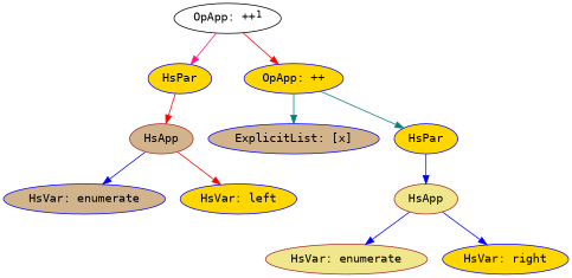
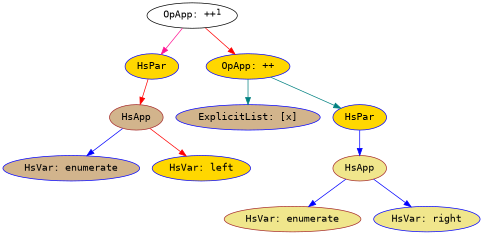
  digraph {
    fontname="DejaVu Sans Mono"
    node [style=filled fillcolor=gold color=blue fontname="DejaVu Sans Mono"]
    edge [color=blue fontname="DejaVu Sans Mono"]
    n1 [label=HsPar]
    n2 [label=HsApp fillcolor=tan color=brown]
    n3 [label="HsVar: enumerate" fillcolor=tan]
    n4 [label="HsVar: left"]
    n5 [label=<OpApp: ++<SUP>1</SUP>> style="" fillcolor="" color=""]
    n6 [label="OpApp: ++"]
    n7 [label="ExplicitList: [x]" fillcolor=tan]
    n8 [label=HsPar]
    n9 [label=HsApp fillcolor=khaki color=brown]
    n10 [label="HsVar: enumerate" fillcolor=khaki color=brown]
-   n11 [label="HsVar: right"]
+   n11 [label="HsVar: right" fillcolor=khaki]
    subgraph sub_1 {
      n1
      n2
      n3
      n4
    }
    subgraph sub_2 {
      n1
      n5
      n6
    }
    subgraph sub_3 {
      n6
      n7
      n8
    }
    subgraph sub_4 {
      n8
      n9
      n10
      n11
    }
    n1 -> n2 [color=red]
    n2 -> n3
    n2 -> n4 [color=red]
    n5 -> n1 [color=deeppink]
    n5 -> n6 [color=red]
    n6 -> n7 [color=teal]
    n6 -> n8 [color=teal]
    n8 -> n9
    n9 -> n10
    n9 -> n11
  }
